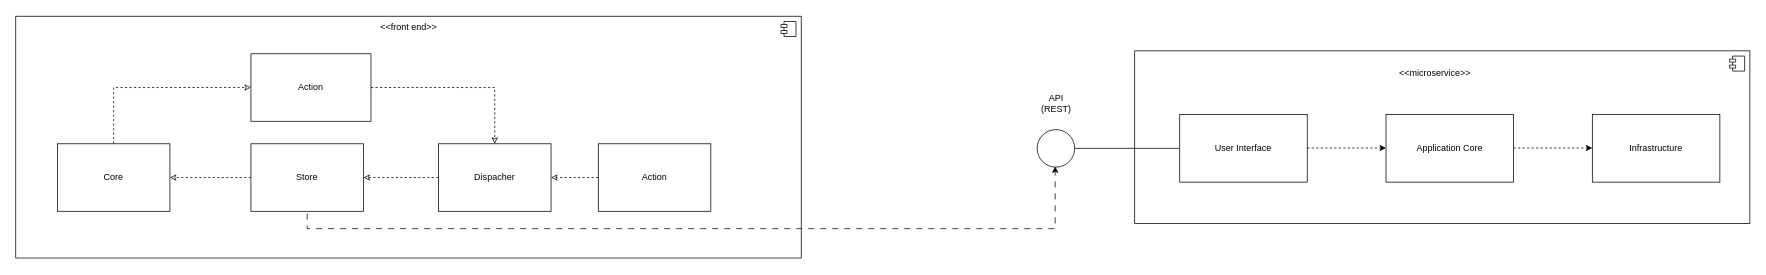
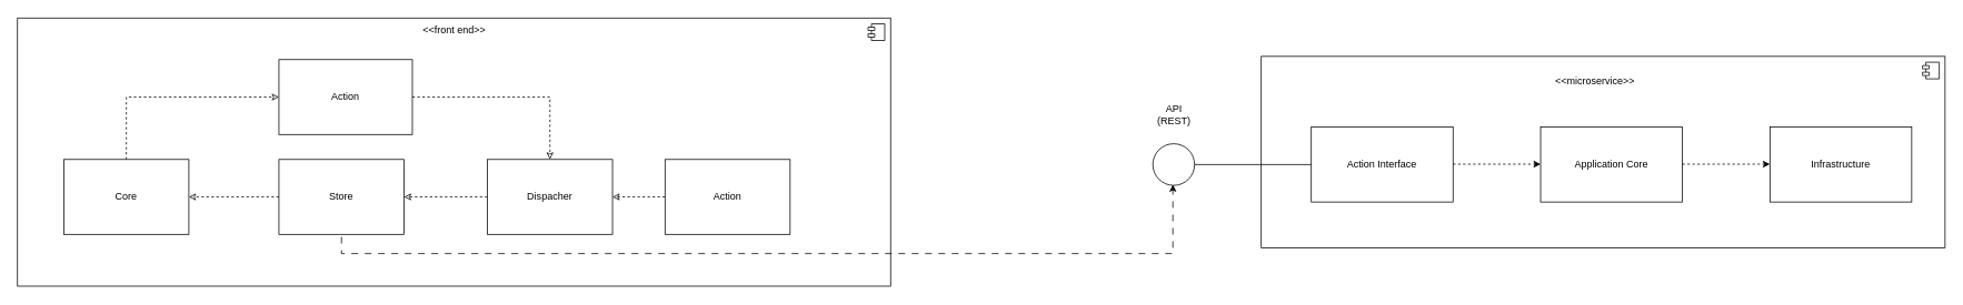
  <mxCell id="0" />
  <mxCell id="1" parent="0" />
  <mxCell id="2" value="" style="html=1;dropTarget=0;whiteSpace=wrap;" vertex="1" parent="1"><mxGeometry x="20.5" y="20.88" width="1047" height="322.25" as="geometry" /></mxCell>
  <mxCell id="3" value="" style="shape=module;jettyWidth=8;jettyHeight=4;" vertex="1" parent="2"><mxGeometry x="1" width="20" height="20" relative="1" as="geometry"><mxPoint x="-27" y="7" as="offset" /></mxGeometry></mxCell>
  <mxCell id="4" value="&amp;lt;&amp;lt;front end&amp;gt;&amp;gt;" style="text;html=1;align=center;verticalAlign=middle;resizable=0;points=[];autosize=1;strokeColor=none;fillColor=none;" vertex="1" parent="1"><mxGeometry x="494" y="20.88" width="100" height="30" as="geometry" /></mxCell>
  <mxCell id="5" value="" style="html=1;dropTarget=0;whiteSpace=wrap;" vertex="1" parent="1"><mxGeometry x="1512" y="67" width="820" height="230" as="geometry" /></mxCell>
  <mxCell id="6" value="" style="shape=module;jettyWidth=8;jettyHeight=4;" vertex="1" parent="5"><mxGeometry x="1" width="20" height="20" relative="1" as="geometry"><mxPoint x="-27" y="7" as="offset" /></mxGeometry></mxCell>
- <mxCell id="7" value="User Interface" style="rounded=0;whiteSpace=wrap;html=1;" vertex="1" parent="1"><mxGeometry x="1572" y="152" width="170" height="90" as="geometry" /></mxCell>
+ <mxCell id="7" value="Action Interface" style="rounded=0;whiteSpace=wrap;html=1;" vertex="1" parent="1"><mxGeometry x="1572" y="152" width="170" height="90" as="geometry" /></mxCell>
  <mxCell id="8" value="Infrastructure" style="rounded=0;whiteSpace=wrap;html=1;" vertex="1" parent="1"><mxGeometry x="2122" y="152" width="170" height="90" as="geometry" /></mxCell>
  <mxCell id="9" value="Application Core" style="rounded=0;whiteSpace=wrap;html=1;" vertex="1" parent="1"><mxGeometry x="1847" y="152" width="170" height="90" as="geometry" /></mxCell>
  <mxCell id="10" value="&amp;lt;&amp;lt;microservice&amp;gt;&amp;gt;" style="text;html=1;align=center;verticalAlign=middle;resizable=0;points=[];autosize=1;strokeColor=none;fillColor=none;" vertex="1" parent="1"><mxGeometry x="1852" y="82" width="120" height="30" as="geometry" /></mxCell>
  <mxCell id="11" value="" style="endArrow=classic;html=1;rounded=0;entryX=0;entryY=0;entryDx=0;entryDy=55;entryPerimeter=0;exitX=0;exitY=0;exitDx=150;exitDy=55;exitPerimeter=0;dashed=1;" edge="1" parent="1"><mxGeometry width="50" height="50" relative="1" as="geometry"><mxPoint x="1742" y="196.5" as="sourcePoint" /><mxPoint x="1847" y="196.5" as="targetPoint" /></mxGeometry></mxCell>
  <mxCell id="12" value="" style="endArrow=classic;html=1;rounded=0;entryX=0;entryY=0;entryDx=0;entryDy=55;entryPerimeter=0;exitX=0;exitY=0;exitDx=150;exitDy=55;exitPerimeter=0;dashed=1;" edge="1" parent="1"><mxGeometry width="50" height="50" relative="1" as="geometry"><mxPoint x="2017" y="196.5" as="sourcePoint" /><mxPoint x="2122" y="196.5" as="targetPoint" /></mxGeometry></mxCell>
  <mxCell id="13" value="" style="endArrow=none;html=1;rounded=0;entryX=0;entryY=0.5;entryDx=0;entryDy=0;" edge="1" parent="1" source="15" target="7"><mxGeometry width="50" height="50" relative="1" as="geometry"><mxPoint x="1402" y="197" as="sourcePoint" /><mxPoint x="1842" y="147" as="targetPoint" /></mxGeometry></mxCell>
  <mxCell id="14" value="" style="endArrow=none;html=1;rounded=0;entryX=0;entryY=0.5;entryDx=0;entryDy=0;" edge="1" parent="1" target="15"><mxGeometry width="50" height="50" relative="1" as="geometry"><mxPoint x="1402" y="197" as="sourcePoint" /><mxPoint x="1572" y="197" as="targetPoint" /></mxGeometry></mxCell>
  <mxCell id="15" value="" style="ellipse;whiteSpace=wrap;html=1;aspect=fixed;" vertex="1" parent="1"><mxGeometry x="1382" y="172" width="50" height="50" as="geometry" /></mxCell>
  <mxCell id="16" value="API&lt;br&gt;(REST)" style="text;html=1;align=center;verticalAlign=middle;resizable=0;points=[];autosize=1;strokeColor=none;fillColor=none;" vertex="1" parent="1"><mxGeometry x="1377" y="117" width="60" height="40" as="geometry" /></mxCell>
  <mxCell id="17" style="edgeStyle=orthogonalEdgeStyle;rounded=0;orthogonalLoop=1;jettySize=auto;html=1;exitX=1;exitY=0.5;exitDx=0;exitDy=0;entryX=0.5;entryY=0;entryDx=0;entryDy=0;dashed=1;endArrow=classic;endFill=0;" edge="1" parent="1" source="18" target="22"><mxGeometry relative="1" as="geometry" /></mxCell>
  <mxCell id="18" value="Action" style="rounded=0;whiteSpace=wrap;html=1;" vertex="1" parent="1"><mxGeometry x="334" y="70.88" width="160" height="90" as="geometry" /></mxCell>
  <mxCell id="19" style="edgeStyle=orthogonalEdgeStyle;rounded=0;orthogonalLoop=1;jettySize=auto;html=1;exitX=0.5;exitY=0;exitDx=0;exitDy=0;entryX=0;entryY=0.5;entryDx=0;entryDy=0;dashed=1;endArrow=classic;endFill=0;" edge="1" parent="1" source="20" target="18"><mxGeometry relative="1" as="geometry" /></mxCell>
  <mxCell id="20" value="Core" style="rounded=0;whiteSpace=wrap;html=1;" vertex="1" parent="1"><mxGeometry x="76" y="190.88" width="150" height="90" as="geometry" /></mxCell>
  <mxCell id="21" style="edgeStyle=orthogonalEdgeStyle;rounded=0;orthogonalLoop=1;jettySize=auto;html=1;exitX=0;exitY=0.5;exitDx=0;exitDy=0;dashed=1;endArrow=classic;endFill=0;" edge="1" parent="1" source="22" target="25"><mxGeometry relative="1" as="geometry" /></mxCell>
  <mxCell id="22" value="Dispacher" style="rounded=0;whiteSpace=wrap;html=1;" vertex="1" parent="1"><mxGeometry x="584" y="190.88" width="150" height="90" as="geometry" /></mxCell>
  <mxCell id="23" style="edgeStyle=orthogonalEdgeStyle;rounded=0;orthogonalLoop=1;jettySize=auto;html=1;exitX=0;exitY=0.5;exitDx=0;exitDy=0;entryX=1;entryY=0.5;entryDx=0;entryDy=0;dashed=1;endArrow=classic;endFill=0;" edge="1" parent="1" source="25" target="20"><mxGeometry relative="1" as="geometry" /></mxCell>
  <mxCell id="24" style="edgeStyle=orthogonalEdgeStyle;rounded=0;orthogonalLoop=1;jettySize=auto;html=1;exitX=0.5;exitY=1;exitDx=0;exitDy=0;entryX=0;entryY=0.5;entryDx=0;entryDy=0;dashed=1;dashPattern=8 8;" edge="1" parent="1"><mxGeometry relative="1" as="geometry"><mxPoint x="409" y="283.88" as="sourcePoint" /><mxPoint x="1406" y="221" as="targetPoint" /><Array as="points"><mxPoint x="409" y="304" /><mxPoint x="1406" y="304" /></Array></mxGeometry></mxCell>
  <mxCell id="25" value="Store" style="rounded=0;whiteSpace=wrap;html=1;" vertex="1" parent="1"><mxGeometry x="334" y="190.88" width="150" height="90" as="geometry" /></mxCell>
  <mxCell id="26" style="edgeStyle=orthogonalEdgeStyle;rounded=0;orthogonalLoop=1;jettySize=auto;html=1;exitX=0;exitY=0.5;exitDx=0;exitDy=0;entryX=1;entryY=0.5;entryDx=0;entryDy=0;dashed=1;endArrow=classic;endFill=0;" edge="1" parent="1" source="27" target="22"><mxGeometry relative="1" as="geometry" /></mxCell>
  <mxCell id="27" value="Action" style="rounded=0;whiteSpace=wrap;html=1;" vertex="1" parent="1"><mxGeometry x="797" y="190.88" width="150" height="90" as="geometry" /></mxCell>
